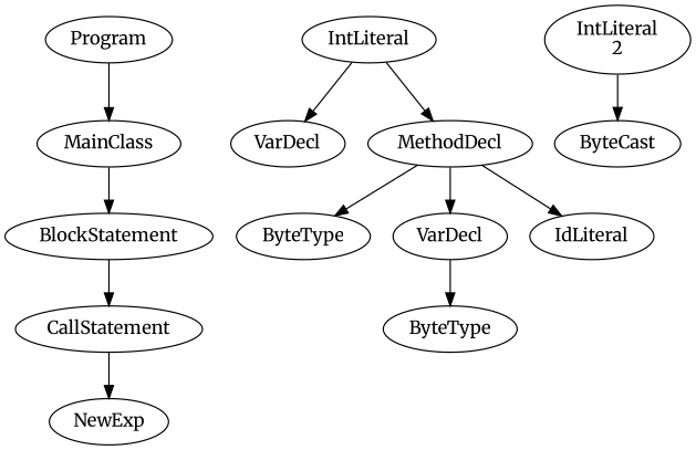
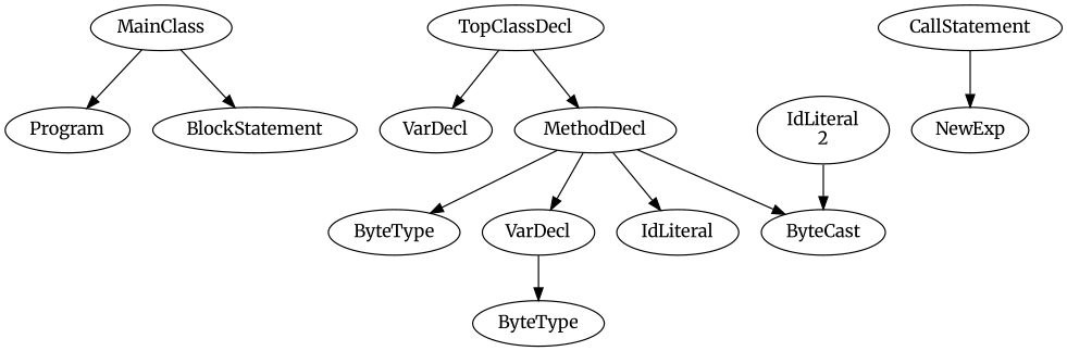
  digraph {
    fontname=Merriweather
    node [fontname=Merriweather]
    edge [fontname=Merriweather]
    n1 [label=Program]
    n2 [label=MainClass]
    n3 [label=BlockStatement]
-   n4 [label=IntLiteral]
+   n4 [label=TopClassDecl]
    n5 [label=VarDecl]
    n6 [label=MethodDecl]
    n7 [label=CallStatement]
    n8 [label=NewExp]
    n9 [label=ByteType]
    n10 [label=VarDecl]
    n11 [label=IdLiteral]
    n12 [label=ByteCast]
    n13 [label=ByteType]
-   n14 [label="IntLiteral\n2"]
-   n1 -> n2
+   n14 [label="IdLiteral\n2"]
+   n2 -> n1
    n2 -> n3
-   n3 -> n7
    n4 -> n5
    n4 -> n6
    n6 -> n9
    n6 -> n10
    n6 -> n11
+   n6 -> n12
    n7 -> n8
    n10 -> n13
    n14 -> n12
  }
